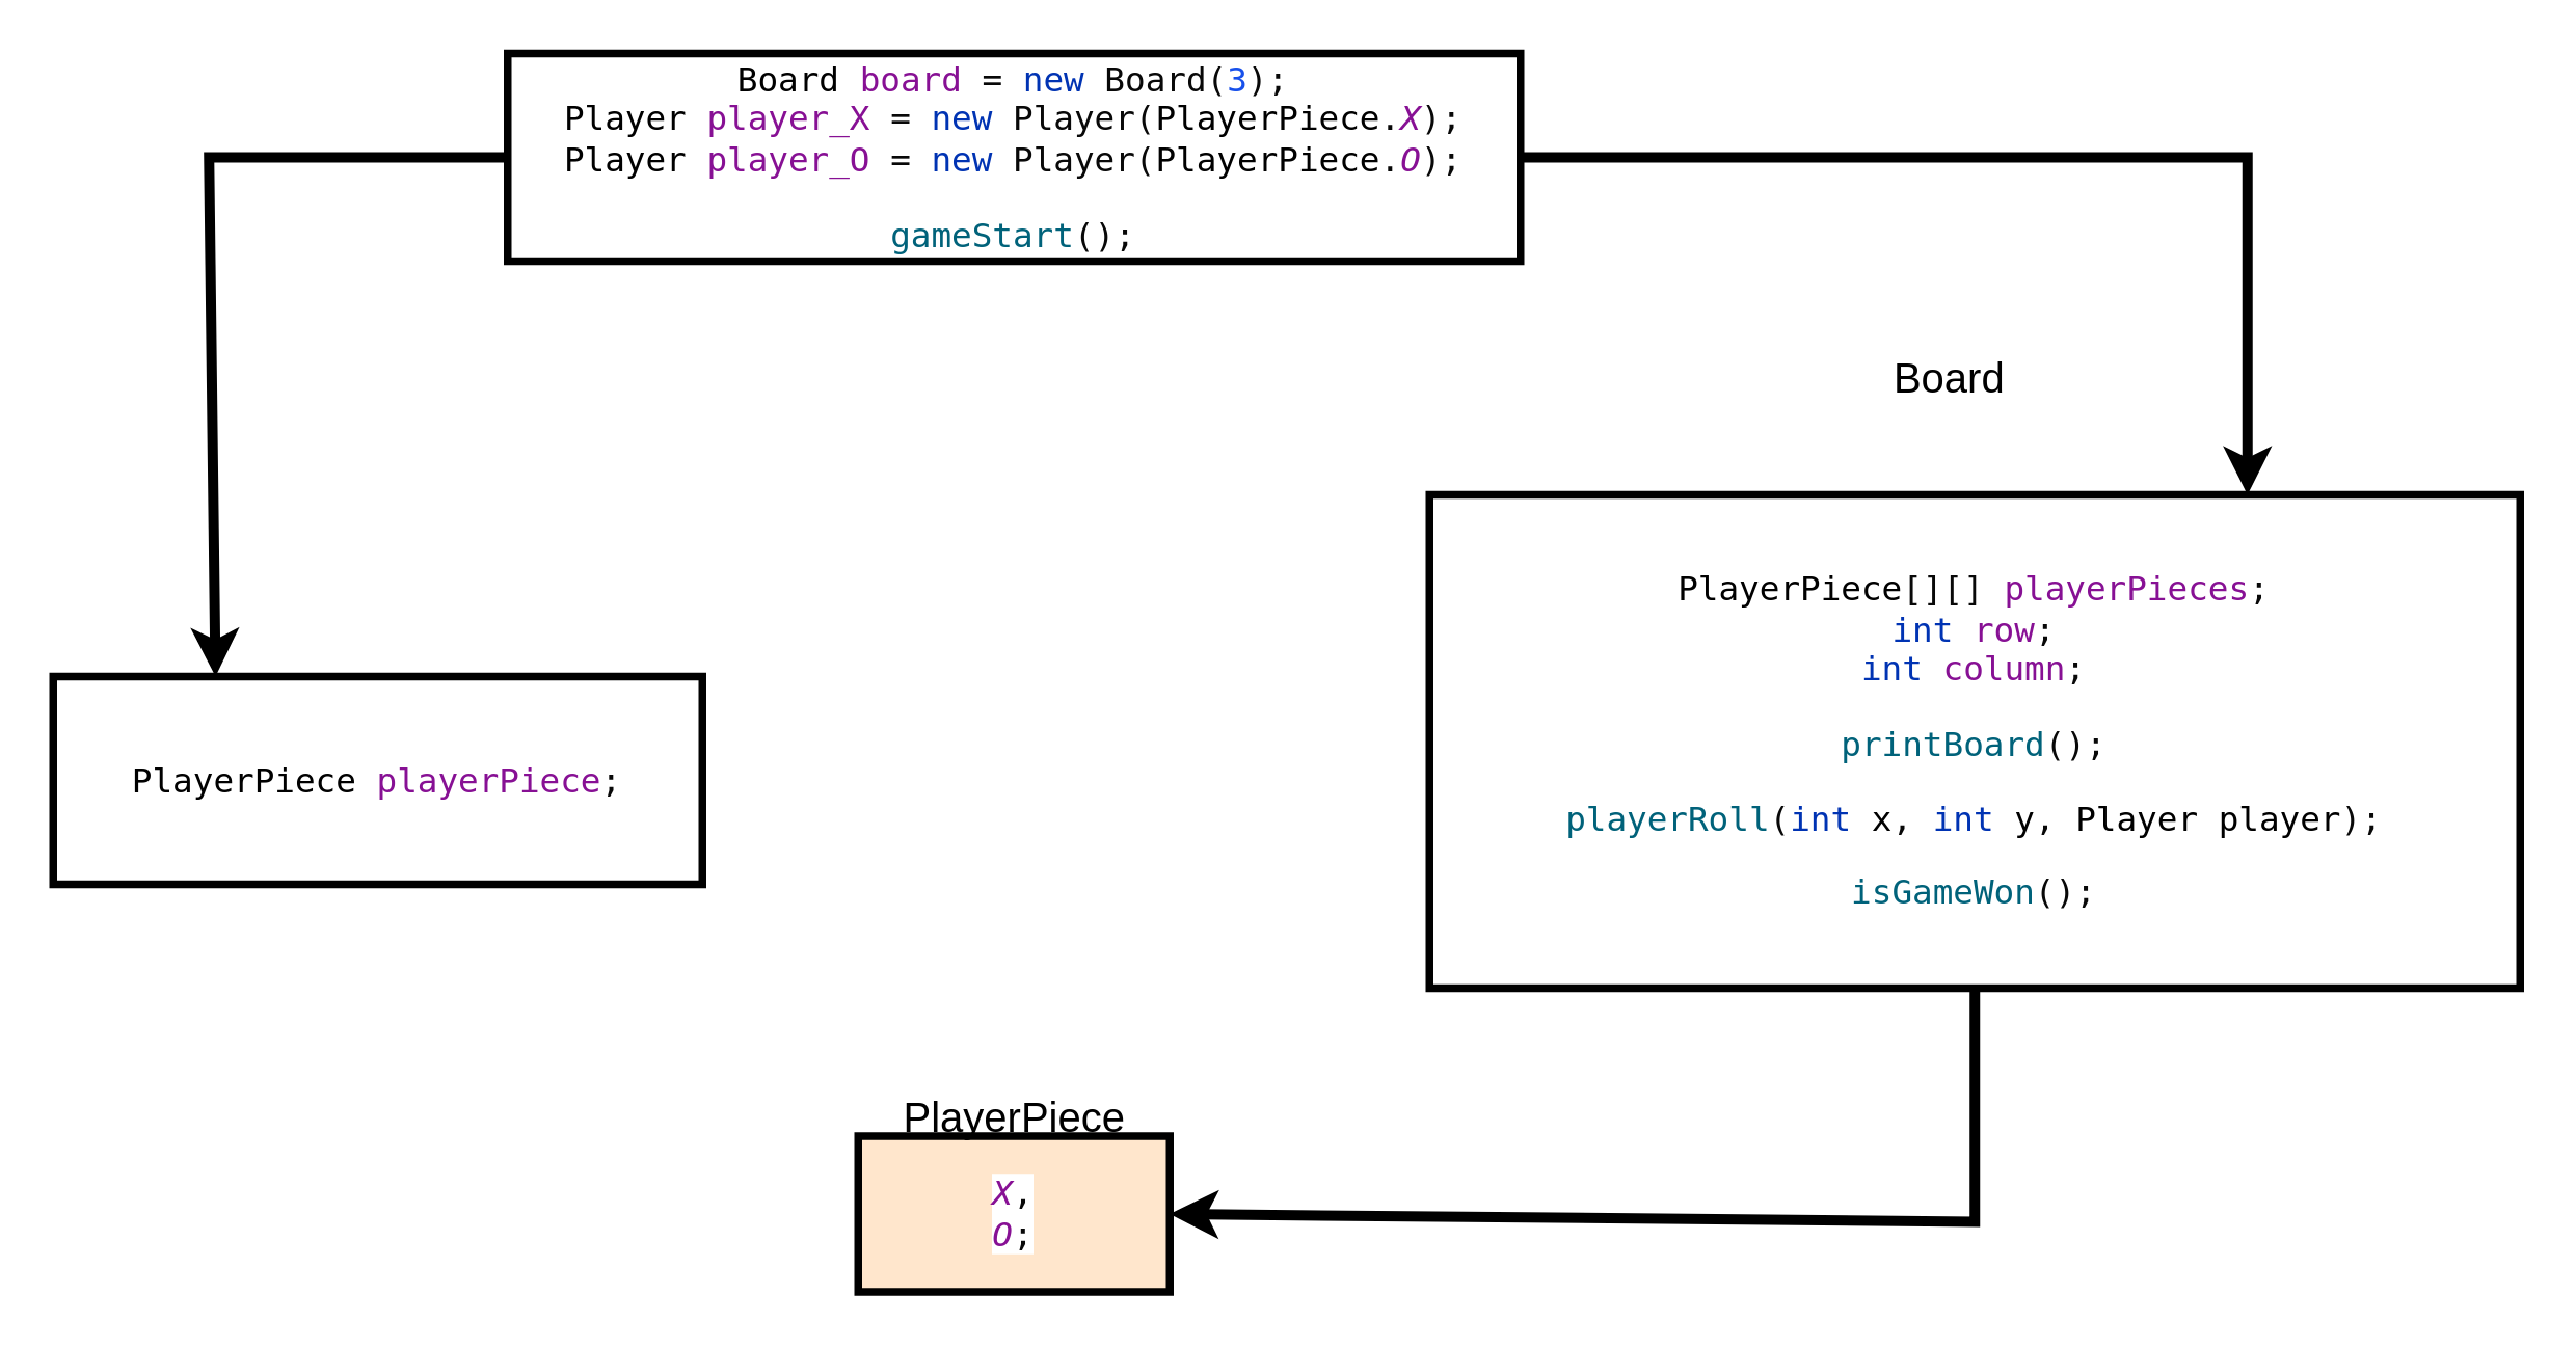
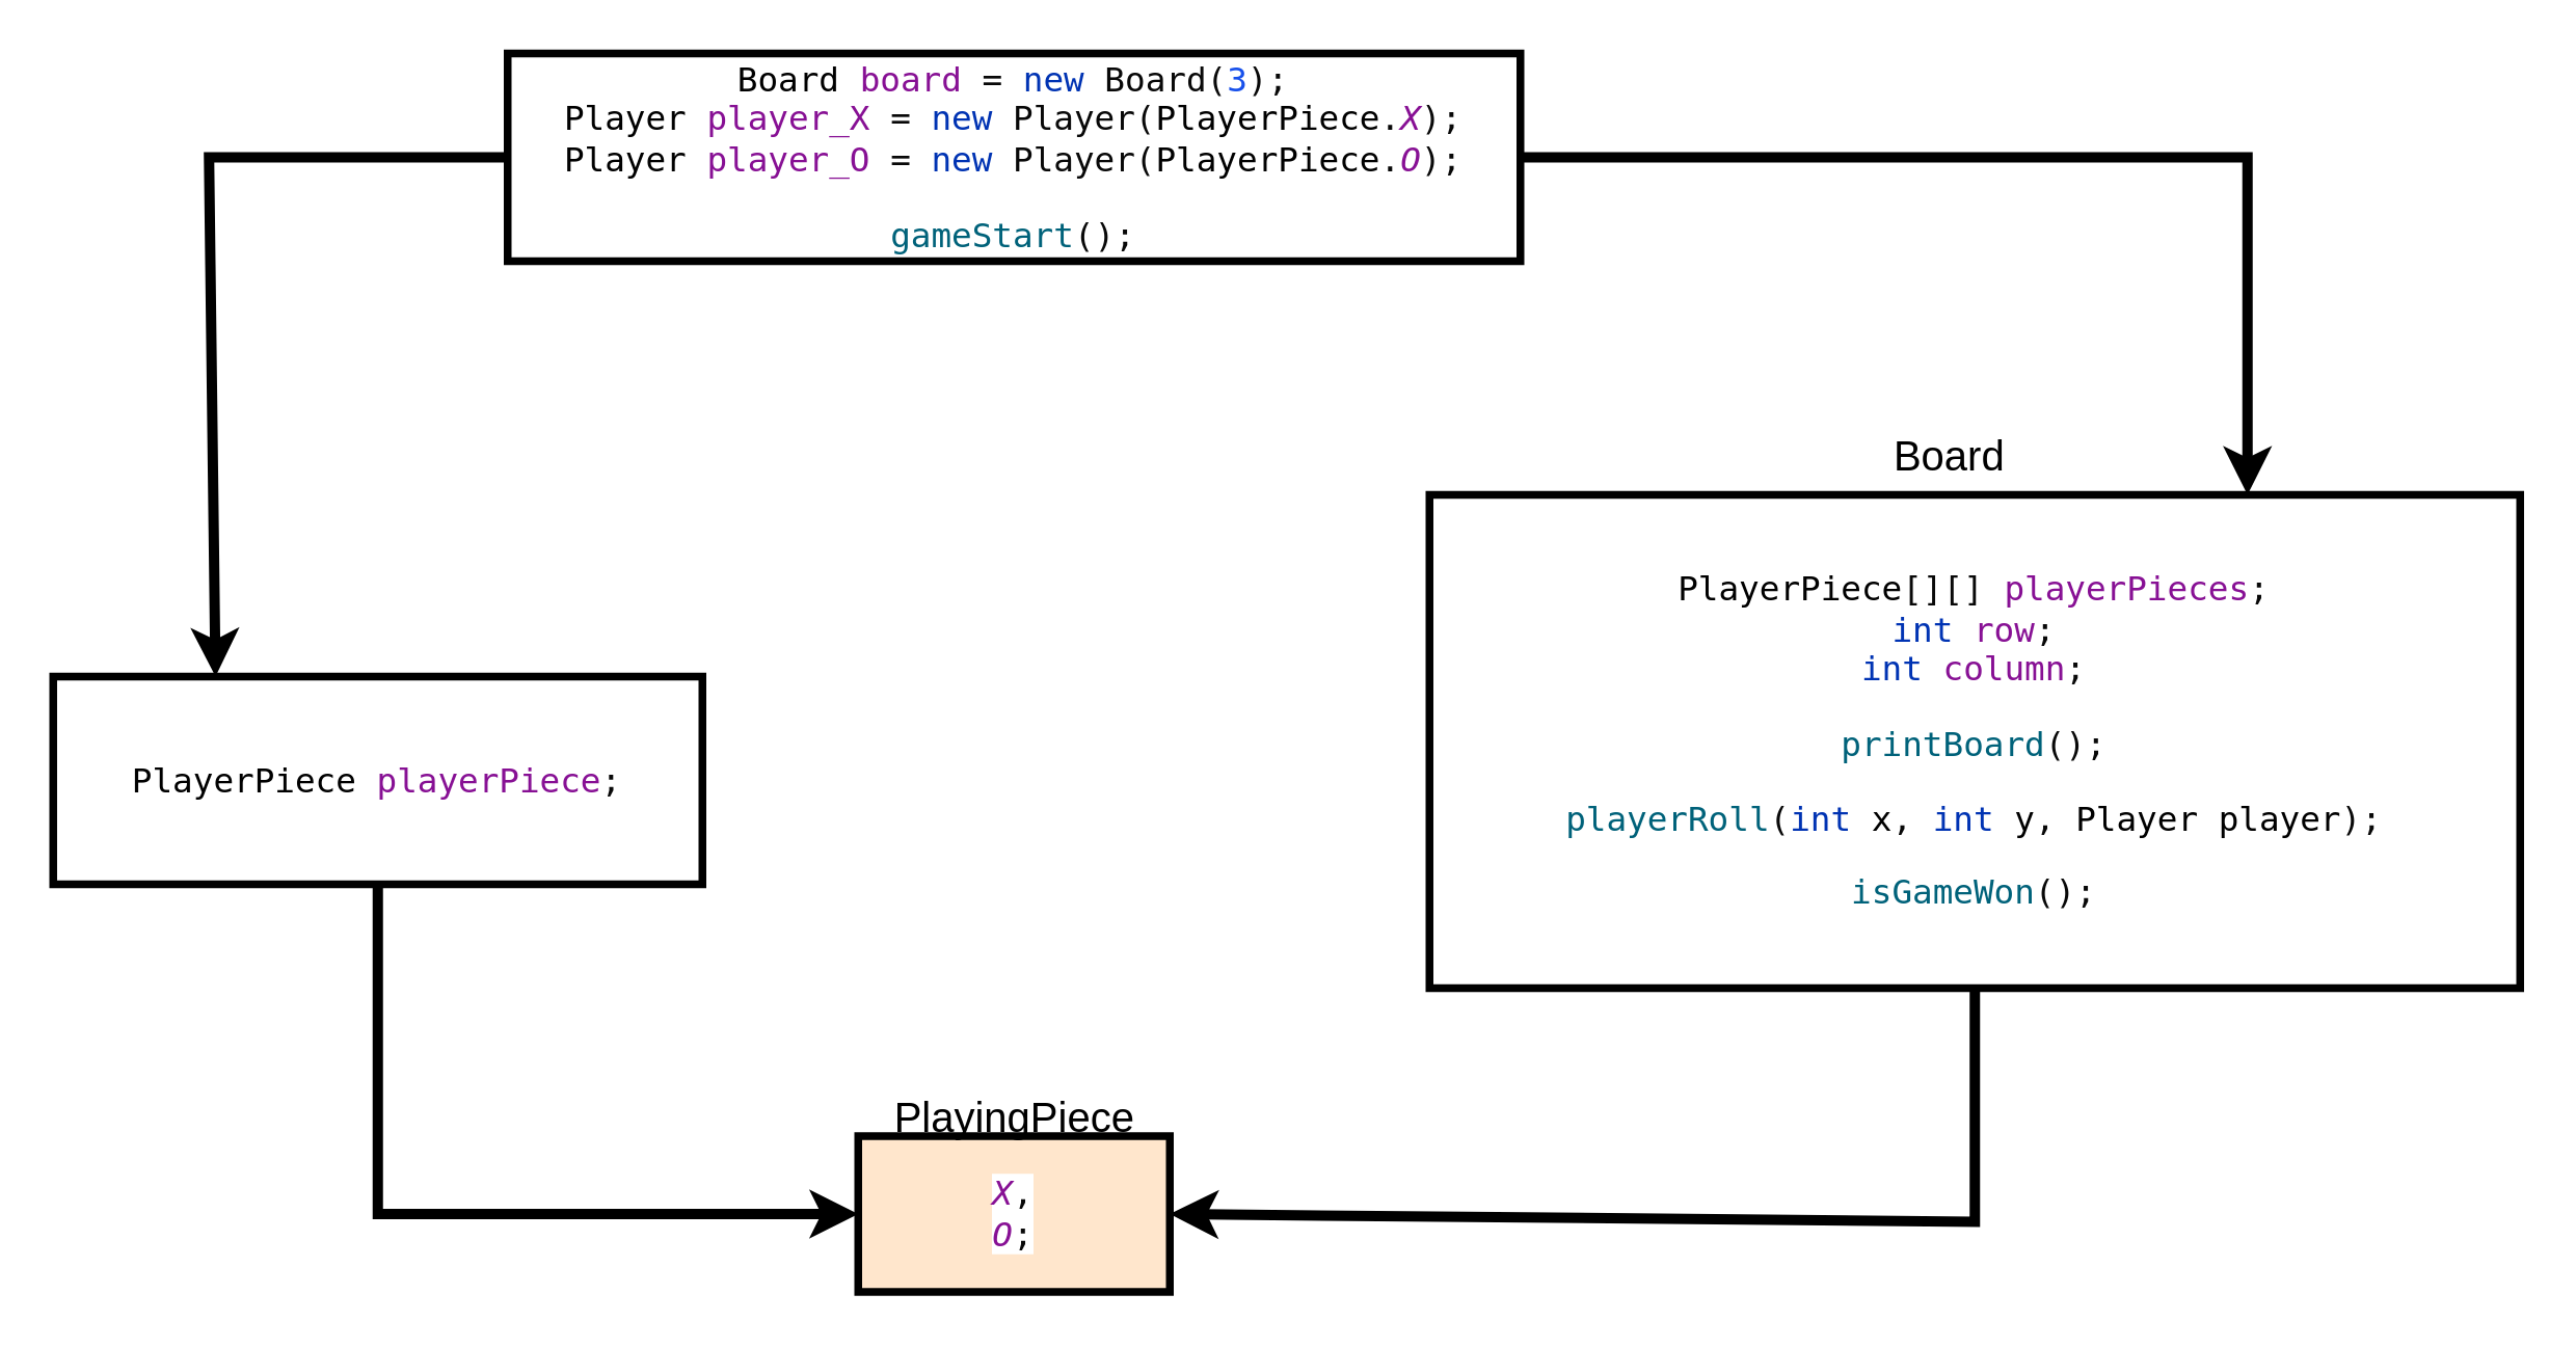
  <mxCell id="0" />
  <mxCell id="1" parent="0" />
  <mxCell id="2" value="&lt;div style=&quot;background-color:#ffffff;color:#080808&quot;&gt;&lt;pre style=&quot;font-family:'JetBrains Mono',monospace;font-size:9.8pt;&quot;&gt;&lt;span style=&quot;color:#000000;&quot;&gt;PlayerPiece &lt;/span&gt;&lt;span style=&quot;color:#871094;&quot;&gt;playerPiece&lt;/span&gt;;&lt;br&gt;&lt;/pre&gt;&lt;/div&gt;" style="rounded=0;whiteSpace=wrap;html=1;strokeWidth=3;" vertex="1" parent="1"><mxGeometry x="20" y="260" width="250" height="80" as="geometry" /></mxCell>
  <mxCell id="3" value="&lt;div style=&quot;background-color:#ffffff;color:#080808&quot;&gt;&lt;pre style=&quot;font-family:'JetBrains Mono',monospace;font-size:9.8pt;&quot;&gt;&lt;span style=&quot;color:#000000;&quot;&gt;PlayerPiece&lt;/span&gt;[][] &lt;span style=&quot;color:#871094;&quot;&gt;playerPieces&lt;/span&gt;;&lt;br&gt;&lt;span style=&quot;color:#0033b3;&quot;&gt;int &lt;/span&gt;&lt;span style=&quot;color:#871094;&quot;&gt;row&lt;/span&gt;;&lt;br&gt;&lt;span style=&quot;color:#0033b3;&quot;&gt;int &lt;/span&gt;&lt;span style=&quot;color:#871094;&quot;&gt;column&lt;/span&gt;;&lt;/pre&gt;&lt;pre style=&quot;font-family:'JetBrains Mono',monospace;font-size:9.8pt;&quot;&gt;&lt;div&gt;&lt;pre style=&quot;font-family:'JetBrains Mono',monospace;font-size:9.8pt;&quot;&gt;&lt;span style=&quot;color:#00627a;&quot;&gt;printBoard&lt;/span&gt;();&lt;/pre&gt;&lt;pre style=&quot;font-family:'JetBrains Mono',monospace;font-size:9.8pt;&quot;&gt;&lt;div&gt;&lt;pre style=&quot;font-family:'JetBrains Mono',monospace;font-size:9.8pt;&quot;&gt;&lt;span style=&quot;color:#00627a;&quot;&gt;playerRoll&lt;/span&gt;(&lt;span style=&quot;color:#0033b3;&quot;&gt;int &lt;/span&gt;&lt;span style=&quot;color:#000000;&quot;&gt;x&lt;/span&gt;, &lt;span style=&quot;color:#0033b3;&quot;&gt;int &lt;/span&gt;&lt;span style=&quot;color:#000000;&quot;&gt;y&lt;/span&gt;, &lt;span style=&quot;color:#000000;&quot;&gt;Player player&lt;/span&gt;);&lt;/pre&gt;&lt;pre style=&quot;font-family:'JetBrains Mono',monospace;font-size:9.8pt;&quot;&gt;&lt;div&gt;&lt;pre style=&quot;font-family:'JetBrains Mono',monospace;font-size:9.8pt;&quot;&gt;&lt;span style=&quot;color:#00627a;&quot;&gt;isGameWon&lt;/span&gt;();&lt;/pre&gt;&lt;/div&gt;&lt;/pre&gt;&lt;/div&gt;&lt;/pre&gt;&lt;/div&gt;&lt;/pre&gt;&lt;/div&gt;" style="rounded=0;whiteSpace=wrap;html=1;strokeWidth=3;" vertex="1" parent="1"><mxGeometry x="550" y="190" width="420" height="190" as="geometry" /></mxCell>
  <mxCell id="4" value="&lt;div style=&quot;background-color:#ffffff;color:#080808&quot;&gt;&lt;pre style=&quot;font-family:'JetBrains Mono',monospace;font-size:9.8pt;&quot;&gt;&lt;span style=&quot;color:#871094;font-style:italic;&quot;&gt;X&lt;/span&gt;,&lt;br&gt;&lt;span style=&quot;color:#871094;font-style:italic;&quot;&gt;O&lt;/span&gt;;&lt;/pre&gt;&lt;/div&gt;" style="rounded=0;whiteSpace=wrap;html=1;strokeWidth=3;fillColor=#ffe6cc;" vertex="1" parent="1"><mxGeometry x="330" y="437" width="120" height="60" as="geometry" /></mxCell>
- <mxCell id="5" value="&lt;span style=&quot;text-wrap: wrap;&quot;&gt;&lt;font style=&quot;font-size: 16px;&quot;&gt;PlayerPiece&lt;/font&gt;&lt;/span&gt;" style="text;html=1;align=center;verticalAlign=middle;resizable=0;points=[];autosize=1;strokeColor=none;fillColor=none;" vertex="1" parent="1"><mxGeometry x="330" y="415" width="120" height="30" as="geometry" /></mxCell>
- <mxCell id="6" value="&lt;font style=&quot;font-size: 16px;&quot;&gt;Board&lt;/font&gt;" style="text;html=1;align=center;verticalAlign=middle;resizable=0;points=[];autosize=1;strokeColor=none;fillColor=none;" vertex="1" parent="1"><mxGeometry x="715" y="130" width="70" height="30" as="geometry" /></mxCell>
+ <mxCell id="5" value="&lt;span style=&quot;text-wrap: wrap;&quot;&gt;&lt;font style=&quot;font-size: 16px;&quot;&gt;PlayingPiece&lt;/font&gt;&lt;/span&gt;" style="text;html=1;align=center;verticalAlign=middle;resizable=0;points=[];autosize=1;strokeColor=none;fillColor=none;" vertex="1" parent="1"><mxGeometry x="330" y="415" width="120" height="30" as="geometry" /></mxCell>
+ <mxCell id="6" value="&lt;font style=&quot;font-size: 16px;&quot;&gt;Board&lt;/font&gt;" style="text;html=1;align=center;verticalAlign=middle;resizable=0;points=[];autosize=1;strokeColor=none;fillColor=none;" vertex="1" parent="1"><mxGeometry x="715" y="160" width="70" height="30" as="geometry" /></mxCell>
  <mxCell id="7" value="&lt;div style=&quot;background-color:#ffffff;color:#080808&quot;&gt;&lt;pre style=&quot;font-family:'JetBrains Mono',monospace;font-size:9.8pt;&quot;&gt;&lt;span style=&quot;color:#000000;&quot;&gt;Board &lt;/span&gt;&lt;span style=&quot;color:#871094;&quot;&gt;board &lt;/span&gt;= &lt;span style=&quot;color:#0033b3;&quot;&gt;new &lt;/span&gt;Board(&lt;span style=&quot;color:#1750eb;&quot;&gt;3&lt;/span&gt;);&lt;br&gt;&lt;span style=&quot;color:#000000;&quot;&gt;Player &lt;/span&gt;&lt;span style=&quot;color:#871094;&quot;&gt;player_X &lt;/span&gt;= &lt;span style=&quot;color:#0033b3;&quot;&gt;new &lt;/span&gt;Player(&lt;span style=&quot;color:#000000;&quot;&gt;PlayerPiece&lt;/span&gt;.&lt;span style=&quot;color:#871094;font-style:italic;&quot;&gt;X&lt;/span&gt;);&lt;br&gt;&lt;span style=&quot;color:#000000;&quot;&gt;Player &lt;/span&gt;&lt;span style=&quot;color:#871094;&quot;&gt;player_O &lt;/span&gt;= &lt;span style=&quot;color:#0033b3;&quot;&gt;new &lt;/span&gt;Player(&lt;span style=&quot;color:#000000;&quot;&gt;PlayerPiece&lt;/span&gt;.&lt;span style=&quot;color:#871094;font-style:italic;&quot;&gt;O&lt;/span&gt;);&lt;br&gt;&lt;/pre&gt;&lt;pre style=&quot;font-family:'JetBrains Mono',monospace;font-size:9.8pt;&quot;&gt;&lt;div&gt;&lt;pre style=&quot;font-family:'JetBrains Mono',monospace;font-size:9.8pt;&quot;&gt;&lt;span style=&quot;color:#00627a;&quot;&gt;gameStart&lt;/span&gt;();&lt;/pre&gt;&lt;/div&gt;&lt;/pre&gt;&lt;/div&gt;" style="rounded=0;whiteSpace=wrap;html=1;strokeWidth=3;" vertex="1" parent="1"><mxGeometry x="195" y="20" width="390" height="80" as="geometry" /></mxCell>
+ <mxCell id="8" value="" style="endArrow=classic;html=1;rounded=0;exitX=0.5;exitY=1;exitDx=0;exitDy=0;entryX=0;entryY=0.5;entryDx=0;entryDy=0;strokeWidth=4;" edge="1" parent="1" source="2" target="4"><mxGeometry width="50" height="50" relative="1" as="geometry"><mxPoint x="280" y="180" as="sourcePoint" /><mxPoint x="330" y="130" as="targetPoint" /><Array as="points"><mxPoint x="145" y="467" /></Array></mxGeometry></mxCell>
  <mxCell id="9" value="" style="endArrow=classic;html=1;rounded=0;exitX=0.5;exitY=1;exitDx=0;exitDy=0;entryX=1;entryY=0.5;entryDx=0;entryDy=0;strokeWidth=4;" edge="1" parent="1" source="3" target="4"><mxGeometry width="50" height="50" relative="1" as="geometry"><mxPoint x="630" y="500" as="sourcePoint" /><mxPoint x="680" y="450" as="targetPoint" /><Array as="points"><mxPoint x="760" y="470" /></Array></mxGeometry></mxCell>
  <mxCell id="10" value="" style="endArrow=classic;html=1;rounded=0;exitX=1;exitY=0.5;exitDx=0;exitDy=0;entryX=0.75;entryY=0;entryDx=0;entryDy=0;strokeWidth=4;" edge="1" parent="1" source="7" target="3"><mxGeometry width="50" height="50" relative="1" as="geometry"><mxPoint x="280" y="180" as="sourcePoint" /><mxPoint x="330" y="130" as="targetPoint" /><Array as="points"><mxPoint x="865" y="60" /></Array></mxGeometry></mxCell>
  <mxCell id="11" value="" style="endArrow=classic;html=1;rounded=0;entryX=0.25;entryY=0;entryDx=0;entryDy=0;exitX=0;exitY=0.5;exitDx=0;exitDy=0;strokeWidth=4;" edge="1" parent="1" source="7" target="2"><mxGeometry width="50" height="50" relative="1" as="geometry"><mxPoint x="0" y="170" as="sourcePoint" /><mxPoint x="330" y="130" as="targetPoint" /><Array as="points"><mxPoint x="80" y="60" /></Array></mxGeometry></mxCell>
